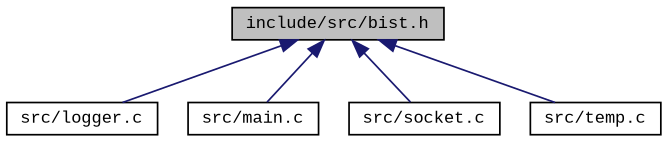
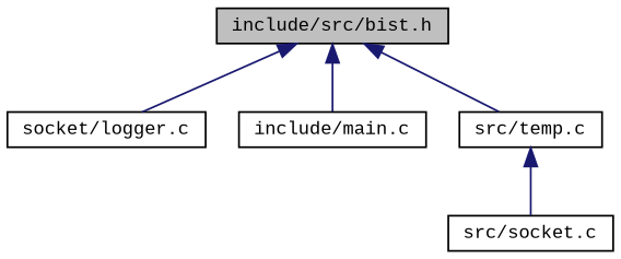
  digraph {
    fontname="Liberation Mono"
    node [color=black fillcolor=white fontname="Liberation Mono" fontsize=10 shape=record style=filled]
    edge [color=midnightblue dir=back fontname="Liberation Mono" fontsize=10 labelfontname=Helvetica labelfontsize=10 style=solid]
    n1 [fillcolor=grey75 fontcolor=black height=0.2 label="include/src/bist.h" width=0.4]
-   n2 [height=0.2 label="src/logger.c" width=0.4]
-   n3 [height=0.2 label="src/main.c" width=0.4]
+   n2 [height=0.2 label="socket/logger.c" width=0.4]
+   n3 [height=0.2 label="include/main.c" width=0.4]
    n4 [height=0.2 label="src/socket.c" width=0.4]
    n5 [height=0.2 label="src/temp.c" width=0.4]
    n1 -> n2
    n1 -> n3
-   n1 -> n4
+   n5 -> n4
    n1 -> n5
  }
